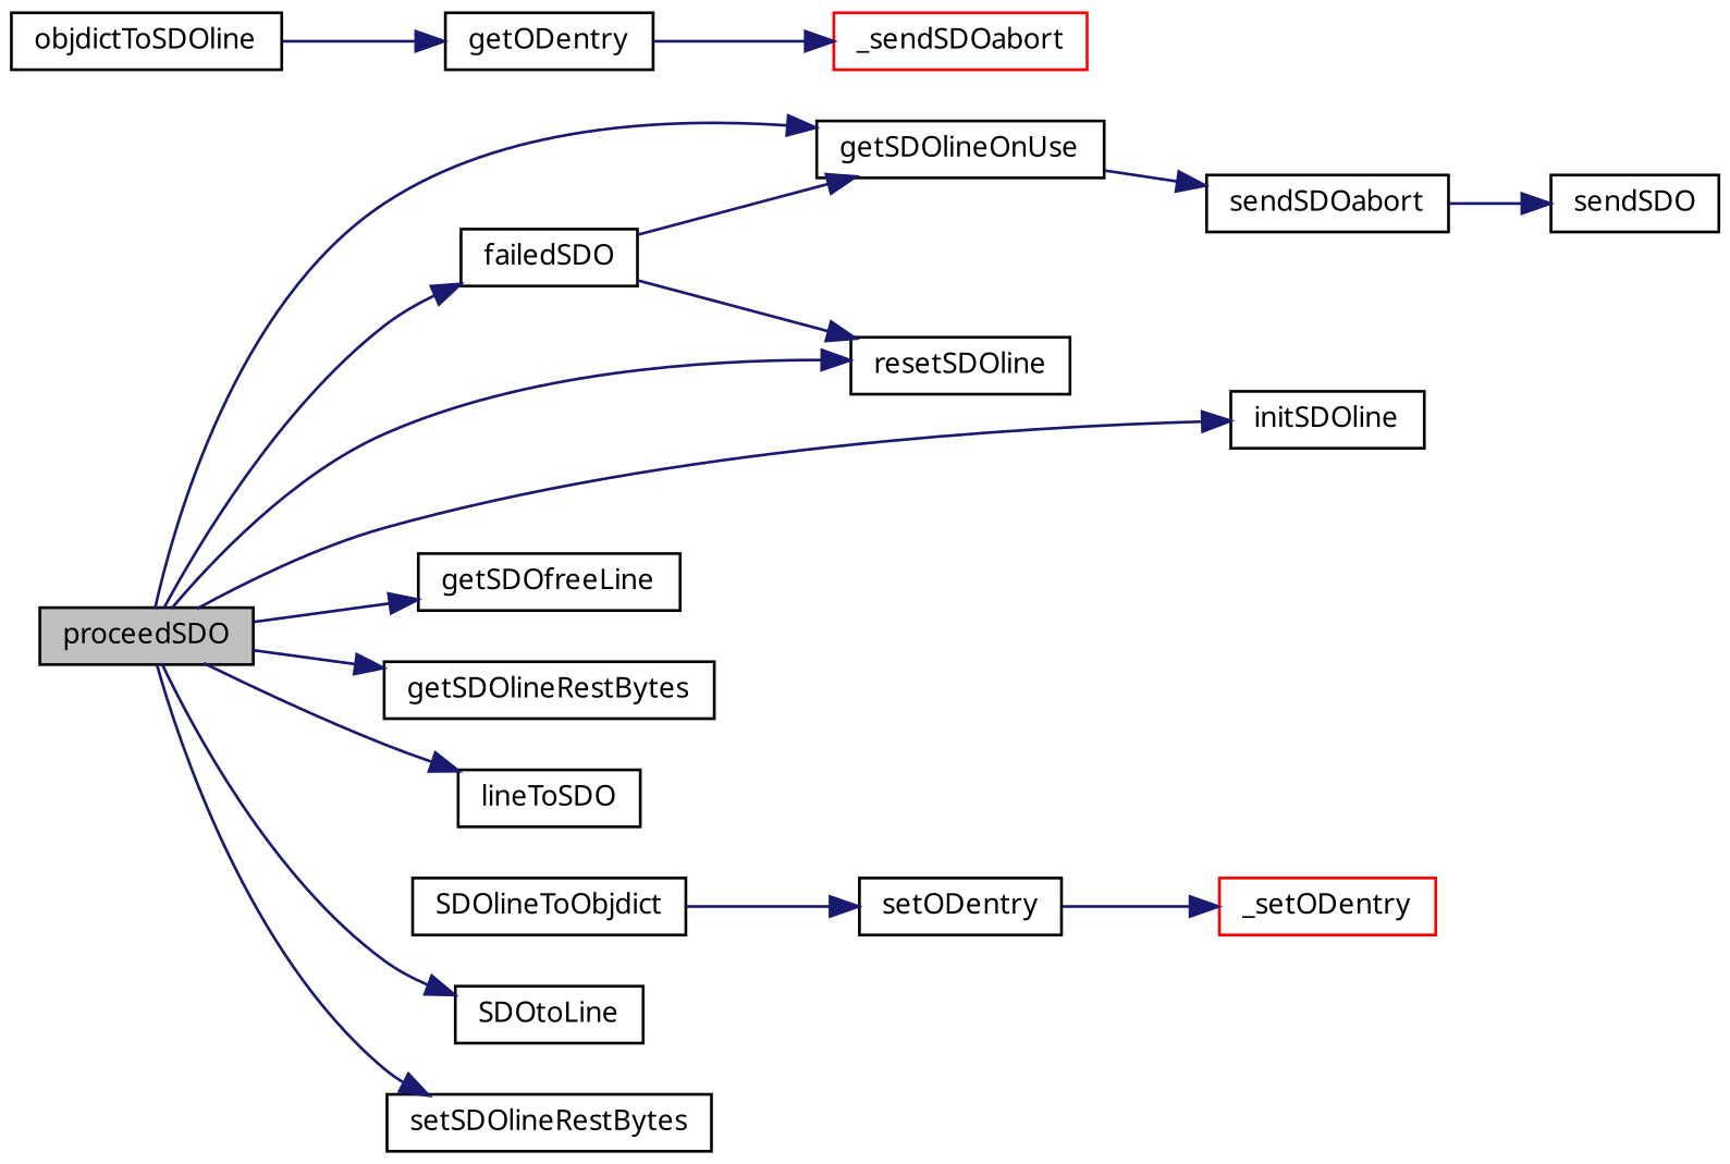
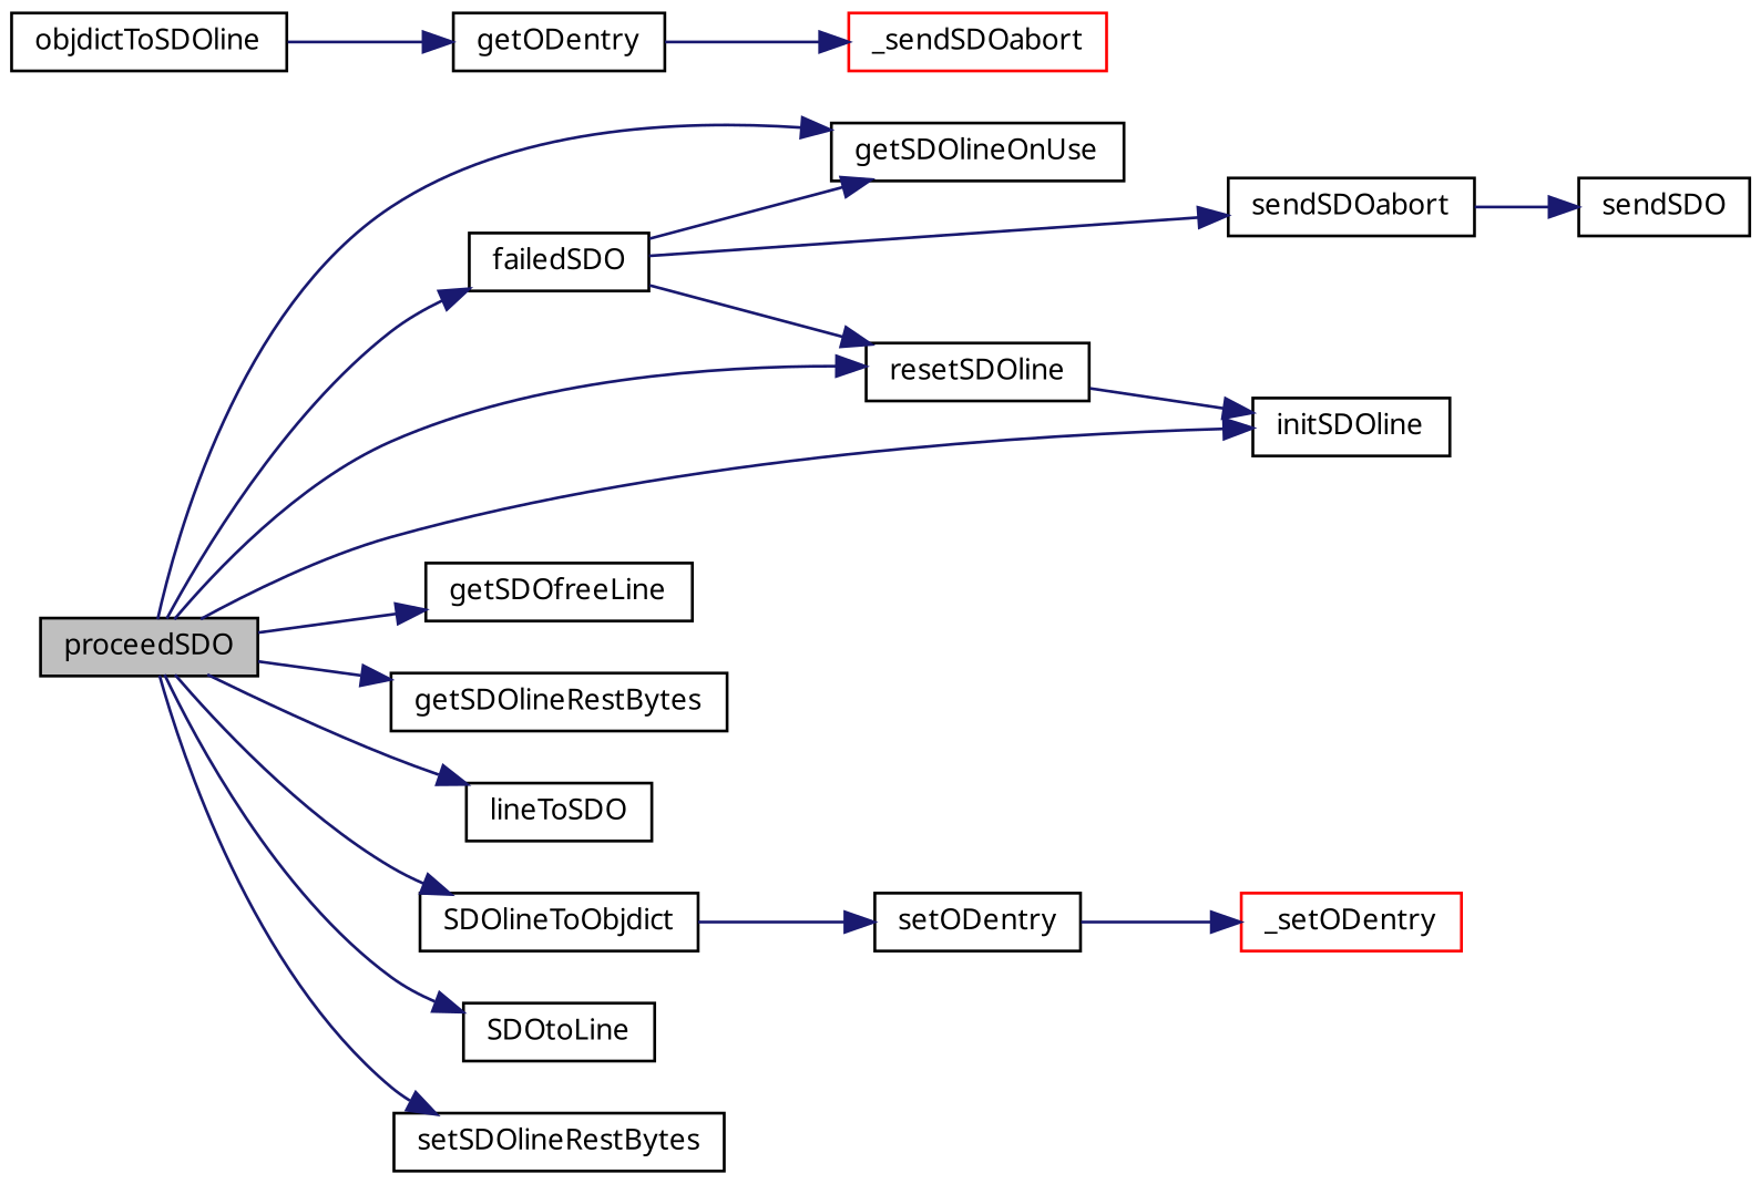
  digraph {
    rankdir=LR
    node [color=black fillcolor=white fontname="FreeSans.ttf" fontsize=10 shape=record style=filled]
    edge [color=midnightblue fontname="FreeSans.ttf" fontsize=10 labelfontname="FreeSans.ttf" labelfontsize=10 style=solid]
    n1 [fillcolor=grey75 fontcolor=black height=0.2 label=proceedSDO width=0.4]
    n2 [height=0.2 label=failedSDO width=0.4]
    n3 [height=0.2 label=getSDOlineOnUse width=0.4]
    n4 [height=0.2 label=resetSDOline width=0.4]
    n5 [height=0.2 label=initSDOline width=0.4]
    n6 [height=0.2 label=getSDOfreeLine width=0.4]
    n7 [height=0.2 label=getSDOlineRestBytes width=0.4]
    n8 [height=0.2 label=lineToSDO width=0.4]
    n9 [height=0.2 label=SDOlineToObjdict width=0.4]
    n10 [height=0.2 label=SDOtoLine width=0.4]
    n11 [height=0.2 label=setSDOlineRestBytes width=0.4]
    n12 [height=0.2 label=sendSDOabort width=0.4]
    n13 [height=0.2 label=sendSDO width=0.4]
    n14 [height=0.2 label=objdictToSDOline width=0.4]
    n15 [height=0.2 label=getODentry width=0.4]
    n16 [height=0.2 label=setODentry width=0.4]
    n17 [color=red height=0.2 label=_sendSDOabort width=0.4]
    n18 [color=red height=0.2 label=_setODentry width=0.4]
    n1 -> n2
    n1 -> n3
    n1 -> n4
    n1 -> n5
    n1 -> n6
    n1 -> n7
    n1 -> n8
+   n1 -> n9
    n1 -> n10
    n1 -> n11
    n2 -> n3
    n2 -> n4
-   n3 -> n12
+   n2 -> n12
+   n4 -> n5
    n9 -> n16
    n12 -> n13
    n14 -> n15
    n15 -> n17
    n16 -> n18
  }
